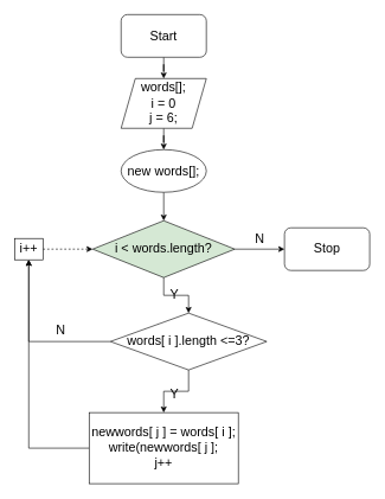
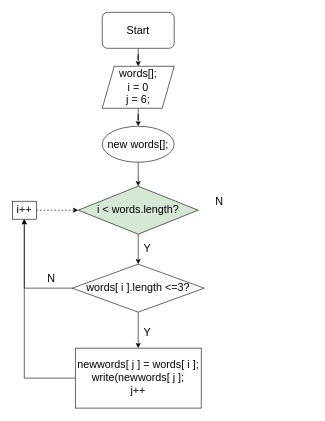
  <mxCell id="0" />
  <mxCell id="1" parent="0" />
  <mxCell id="2" value="" style="edgeStyle=orthogonalEdgeStyle;rounded=0;orthogonalLoop=1;jettySize=auto;html=1;fontSize=18;" edge="1" parent="1" source="3" target="5"><mxGeometry relative="1" as="geometry" /></mxCell>
  <mxCell id="3" value="&lt;font style=&quot;font-size: 18px;&quot;&gt;Start&lt;/font&gt;" style="rounded=1;whiteSpace=wrap;html=1;" vertex="1" parent="1"><mxGeometry x="170" y="20" width="120" height="60" as="geometry" /></mxCell>
  <mxCell id="4" value="" style="edgeStyle=orthogonalEdgeStyle;rounded=0;orthogonalLoop=1;jettySize=auto;html=1;fontSize=18;" edge="1" parent="1" source="5" target="7"><mxGeometry relative="1" as="geometry" /></mxCell>
  <mxCell id="5" value="words[];&lt;br&gt;i = 0&lt;br&gt;j = 6;" style="shape=parallelogram;perimeter=parallelogramPerimeter;whiteSpace=wrap;html=1;fixedSize=1;fontSize=18;" vertex="1" parent="1"><mxGeometry x="170" y="110" width="120" height="70" as="geometry" /></mxCell>
  <mxCell id="6" value="" style="edgeStyle=orthogonalEdgeStyle;rounded=0;orthogonalLoop=1;jettySize=auto;html=1;fontSize=18;" edge="1" parent="1" source="7" target="10"><mxGeometry relative="1" as="geometry" /></mxCell>
  <mxCell id="7" value="new words[];" style="ellipse;whiteSpace=wrap;html=1;fontSize=18;" vertex="1" parent="1"><mxGeometry x="170" y="210" width="120" height="60" as="geometry" /></mxCell>
  <mxCell id="8" value="" style="edgeStyle=orthogonalEdgeStyle;rounded=0;orthogonalLoop=1;jettySize=auto;html=1;fontSize=18;" edge="1" parent="1" source="10" target="15"><mxGeometry relative="1" as="geometry" /></mxCell>
- <mxCell id="9" value="" style="edgeStyle=orthogonalEdgeStyle;rounded=0;orthogonalLoop=1;jettySize=auto;html=1;fontSize=18;" edge="1" parent="1" source="10" target="22"><mxGeometry relative="1" as="geometry" /></mxCell>
  <mxCell id="10" value="i &amp;lt; words.length?" style="rhombus;whiteSpace=wrap;html=1;fontSize=18;fillColor=#d5e8d4;" vertex="1" parent="1"><mxGeometry x="130" y="310" width="200" height="80" as="geometry" /></mxCell>
  <mxCell id="11" style="edgeStyle=orthogonalEdgeStyle;rounded=0;orthogonalLoop=1;jettySize=auto;html=1;entryX=0.5;entryY=1;entryDx=0;entryDy=0;fontSize=18;" edge="1" parent="1" source="12" target="18"><mxGeometry relative="1" as="geometry" /></mxCell>
  <mxCell id="12" value="newwords[ j ] = words[ i ];&lt;br&gt;write(newwords[ j ];&lt;br&gt;j++" style="rounded=0;whiteSpace=wrap;html=1;fontSize=18;" vertex="1" parent="1"><mxGeometry x="125" y="580" width="210" height="100" as="geometry" /></mxCell>
  <mxCell id="13" value="" style="edgeStyle=orthogonalEdgeStyle;rounded=0;orthogonalLoop=1;jettySize=auto;html=1;fontSize=18;" edge="1" parent="1" source="15" target="12"><mxGeometry relative="1" as="geometry" /></mxCell>
  <mxCell id="14" style="edgeStyle=orthogonalEdgeStyle;rounded=0;orthogonalLoop=1;jettySize=auto;html=1;entryX=0.5;entryY=1;entryDx=0;entryDy=0;fontSize=18;" edge="1" parent="1" source="15" target="18"><mxGeometry relative="1" as="geometry" /></mxCell>
- <mxCell id="15" value="words[ i ].length &amp;lt;=3?" style="rhombus;whiteSpace=wrap;html=1;fontSize=18;" vertex="1" parent="1"><mxGeometry x="155" y="440" width="220" height="80" as="geometry" /></mxCell>
+ <mxCell id="15" value="words[ i ].length &amp;lt;=3?" style="rhombus;whiteSpace=wrap;html=1;fontSize=18;" vertex="1" parent="1"><mxGeometry x="120" y="440" width="220" height="80" as="geometry" /></mxCell>
  <mxCell id="16" value="N" style="text;html=1;align=center;verticalAlign=middle;resizable=0;points=[];autosize=1;strokeColor=none;fillColor=none;fontSize=18;" vertex="1" parent="1"><mxGeometry x="350" y="320" width="30" height="30" as="geometry" /></mxCell>
  <mxCell id="17" value="" style="edgeStyle=orthogonalEdgeStyle;rounded=0;orthogonalLoop=1;jettySize=auto;html=1;fontSize=18;dashed=1;" edge="1" parent="1" source="18" target="10"><mxGeometry relative="1" as="geometry" /></mxCell>
  <mxCell id="18" value="i++" style="rounded=0;whiteSpace=wrap;html=1;fontSize=18;" vertex="1" parent="1"><mxGeometry x="20" y="335" width="40" height="30" as="geometry" /></mxCell>
  <mxCell id="19" value="N" style="text;html=1;align=center;verticalAlign=middle;resizable=0;points=[];autosize=1;strokeColor=none;fillColor=none;fontSize=18;" vertex="1" parent="1"><mxGeometry x="70" y="450" width="30" height="30" as="geometry" /></mxCell>
  <mxCell id="20" value="Y" style="text;html=1;align=center;verticalAlign=middle;resizable=0;points=[];autosize=1;strokeColor=none;fillColor=none;fontSize=18;" vertex="1" parent="1"><mxGeometry x="230" y="400" width="30" height="30" as="geometry" /></mxCell>
  <mxCell id="21" value="Y" style="text;html=1;align=center;verticalAlign=middle;resizable=0;points=[];autosize=1;strokeColor=none;fillColor=none;fontSize=18;" vertex="1" parent="1"><mxGeometry x="230" y="540" width="30" height="30" as="geometry" /></mxCell>
- <mxCell id="22" value="&lt;font style=&quot;font-size: 18px;&quot;&gt;Stop&lt;/font&gt;" style="rounded=1;whiteSpace=wrap;html=1;" vertex="1" parent="1"><mxGeometry x="400" y="320" width="120" height="60" as="geometry" /></mxCell>
